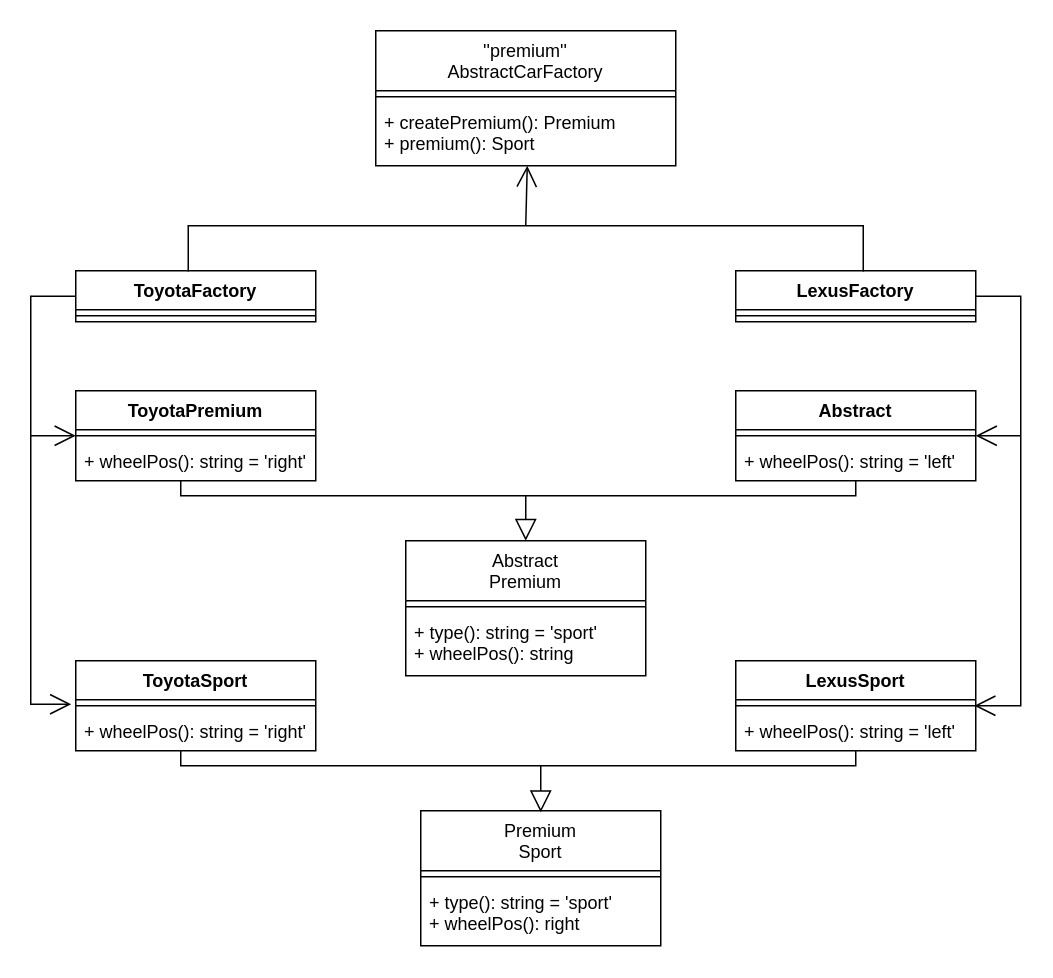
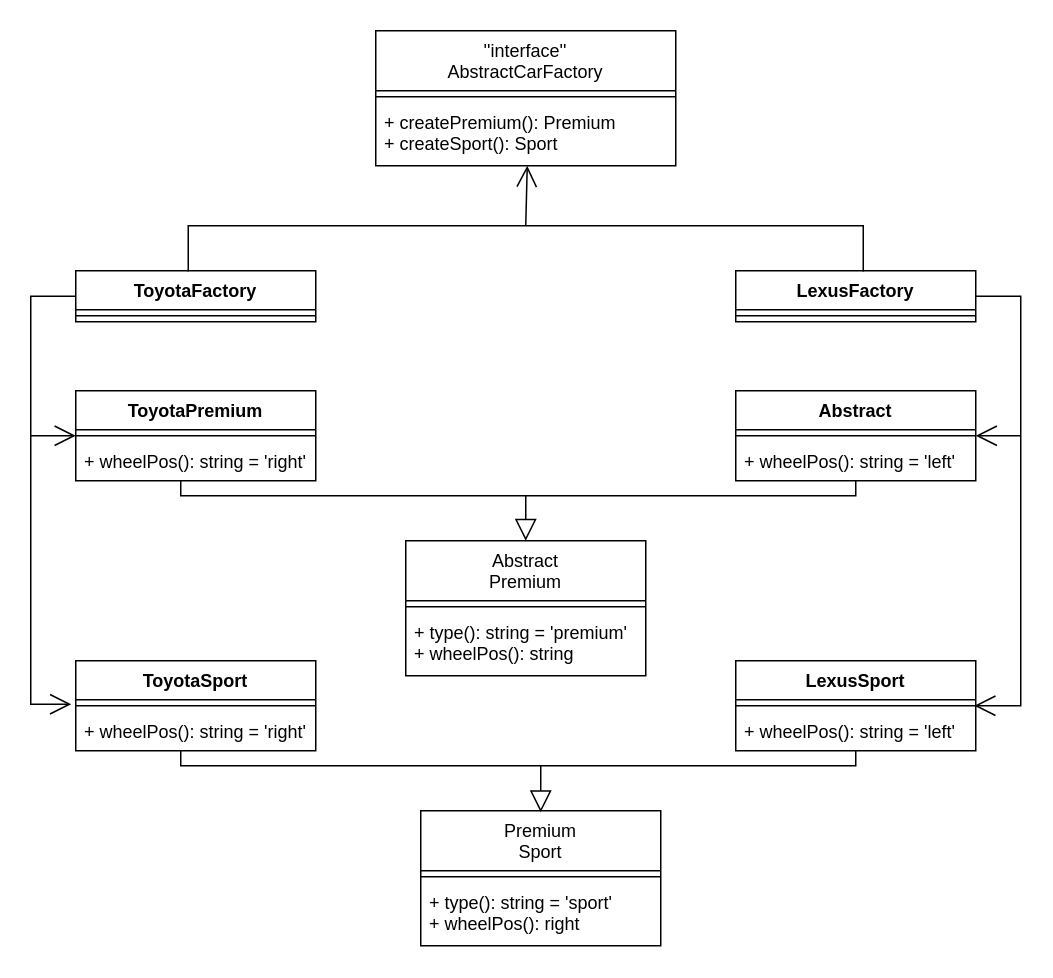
  <mxCell id="0" />
  <mxCell id="1" parent="0" />
- <mxCell id="2" value="''premium''&#10;AbstractCarFactory" style="swimlane;fontStyle=0;align=center;verticalAlign=top;childLayout=stackLayout;horizontal=1;startSize=40;horizontalStack=0;resizeParent=1;resizeParentMax=0;resizeLast=0;collapsible=1;marginBottom=0;" parent="1" vertex="1"><mxGeometry x="250" width="200" height="90" as="geometry" y="20" /></mxCell>
+ <mxCell id="2" value="''interface''&#10;AbstractCarFactory" style="swimlane;fontStyle=0;align=center;verticalAlign=top;childLayout=stackLayout;horizontal=1;startSize=40;horizontalStack=0;resizeParent=1;resizeParentMax=0;resizeLast=0;collapsible=1;marginBottom=0;" parent="1" vertex="1"><mxGeometry x="250" width="200" height="90" as="geometry" y="20" /></mxCell>
  <mxCell id="3" value="" style="line;strokeWidth=1;fillColor=none;align=left;verticalAlign=middle;spacingTop=-1;spacingLeft=3;spacingRight=3;rotatable=0;labelPosition=right;points=[];portConstraint=eastwest;" parent="2" vertex="1"><mxGeometry y="40" width="200" height="8" as="geometry" /></mxCell>
- <mxCell id="4" value="+ createPremium(): Premium&#10;+ premium(): Sport" style="text;strokeColor=none;fillColor=none;align=left;verticalAlign=top;spacingLeft=4;spacingRight=4;overflow=hidden;rotatable=0;points=[[0,0.5],[1,0.5]];portConstraint=eastwest;" parent="2" vertex="1"><mxGeometry y="48" width="200" height="42" as="geometry" /></mxCell>
+ <mxCell id="4" value="+ createPremium(): Premium&#10;+ createSport(): Sport" style="text;strokeColor=none;fillColor=none;align=left;verticalAlign=top;spacingLeft=4;spacingRight=4;overflow=hidden;rotatable=0;points=[[0,0.5],[1,0.5]];portConstraint=eastwest;" parent="2" vertex="1"><mxGeometry y="48" width="200" height="42" as="geometry" /></mxCell>
  <mxCell id="5" style="edgeStyle=orthogonalEdgeStyle;rounded=0;orthogonalLoop=1;jettySize=auto;html=1;startArrow=none;startFill=0;endArrow=open;endFill=0;startSize=12;endSize=12;entryX=-0.019;entryY=-0.192;entryDx=0;entryDy=0;entryPerimeter=0;exitX=0;exitY=0.5;exitDx=0;exitDy=0;" parent="1" source="6" target="16" edge="1"><mxGeometry relative="1" as="geometry"><mxPoint x="30" y="480" as="targetPoint" /><Array as="points"><mxPoint x="20" y="197" /><mxPoint x="20" y="469" /></Array></mxGeometry></mxCell>
  <mxCell id="6" value="ToyotaFactory" style="swimlane;fontStyle=1;align=center;verticalAlign=top;childLayout=stackLayout;horizontal=1;startSize=26;horizontalStack=0;resizeParent=1;resizeParentMax=0;resizeLast=0;collapsible=1;marginBottom=0;" parent="1" vertex="1"><mxGeometry x="50" y="180" width="160" height="34" as="geometry" /></mxCell>
  <mxCell id="7" value="" style="line;strokeWidth=1;fillColor=none;align=left;verticalAlign=middle;spacingTop=-1;spacingLeft=3;spacingRight=3;rotatable=0;labelPosition=right;points=[];portConstraint=eastwest;" parent="6" vertex="1"><mxGeometry y="26" width="160" height="8" as="geometry" /></mxCell>
  <mxCell id="8" style="edgeStyle=orthogonalEdgeStyle;rounded=0;orthogonalLoop=1;jettySize=auto;html=1;startArrow=none;startFill=0;endArrow=open;endFill=0;startSize=12;endSize=12;entryX=0.994;entryY=0.5;entryDx=0;entryDy=0;entryPerimeter=0;" parent="1" source="9" target="21" edge="1"><mxGeometry relative="1" as="geometry"><mxPoint x="680" y="480" as="targetPoint" /><Array as="points"><mxPoint x="680" y="197" /><mxPoint x="680" y="470" /></Array></mxGeometry></mxCell>
  <mxCell id="9" value="LexusFactory" style="swimlane;fontStyle=1;align=center;verticalAlign=top;childLayout=stackLayout;horizontal=1;startSize=26;horizontalStack=0;resizeParent=1;resizeParentMax=0;resizeLast=0;collapsible=1;marginBottom=0;" parent="1" vertex="1"><mxGeometry x="490" y="180" width="160" height="34" as="geometry" /></mxCell>
  <mxCell id="10" value="" style="line;strokeWidth=1;fillColor=none;align=left;verticalAlign=middle;spacingTop=-1;spacingLeft=3;spacingRight=3;rotatable=0;labelPosition=right;points=[];portConstraint=eastwest;" parent="9" vertex="1"><mxGeometry y="26" width="160" height="8" as="geometry" /></mxCell>
  <mxCell id="11" value="ToyotaPremium" style="swimlane;fontStyle=1;align=center;verticalAlign=top;childLayout=stackLayout;horizontal=1;startSize=26;horizontalStack=0;resizeParent=1;resizeParentMax=0;resizeLast=0;collapsible=1;marginBottom=0;" parent="1" vertex="1"><mxGeometry x="50" y="260" width="160" height="60" as="geometry" /></mxCell>
  <mxCell id="12" value="" style="line;strokeWidth=1;fillColor=none;align=left;verticalAlign=middle;spacingTop=-1;spacingLeft=3;spacingRight=3;rotatable=0;labelPosition=right;points=[];portConstraint=eastwest;" parent="11" vertex="1"><mxGeometry y="26" width="160" height="8" as="geometry" /></mxCell>
  <mxCell id="13" value="+ wheelPos(): string = 'right'" style="text;strokeColor=none;fillColor=none;align=left;verticalAlign=top;spacingLeft=4;spacingRight=4;overflow=hidden;rotatable=0;points=[[0,0.5],[1,0.5]];portConstraint=eastwest;" parent="11" vertex="1"><mxGeometry y="34" width="160" height="26" as="geometry" /></mxCell>
  <mxCell id="14" value="ToyotaSport" style="swimlane;fontStyle=1;align=center;verticalAlign=top;childLayout=stackLayout;horizontal=1;startSize=26;horizontalStack=0;resizeParent=1;resizeParentMax=0;resizeLast=0;collapsible=1;marginBottom=0;" parent="1" vertex="1"><mxGeometry x="50" y="440" width="160" height="60" as="geometry" /></mxCell>
  <mxCell id="15" value="" style="line;strokeWidth=1;fillColor=none;align=left;verticalAlign=middle;spacingTop=-1;spacingLeft=3;spacingRight=3;rotatable=0;labelPosition=right;points=[];portConstraint=eastwest;" parent="14" vertex="1"><mxGeometry y="26" width="160" height="8" as="geometry" /></mxCell>
  <mxCell id="16" value="+ wheelPos(): string = 'right'" style="text;strokeColor=none;fillColor=none;align=left;verticalAlign=top;spacingLeft=4;spacingRight=4;overflow=hidden;rotatable=0;points=[[0,0.5],[1,0.5]];portConstraint=eastwest;" parent="14" vertex="1"><mxGeometry y="34" width="160" height="26" as="geometry" /></mxCell>
  <mxCell id="17" value="Abstract" style="swimlane;fontStyle=1;align=center;verticalAlign=top;childLayout=stackLayout;horizontal=1;startSize=26;horizontalStack=0;resizeParent=1;resizeParentMax=0;resizeLast=0;collapsible=1;marginBottom=0;" parent="1" vertex="1"><mxGeometry x="490" y="260" width="160" height="60" as="geometry" /></mxCell>
  <mxCell id="18" value="" style="line;strokeWidth=1;fillColor=none;align=left;verticalAlign=middle;spacingTop=-1;spacingLeft=3;spacingRight=3;rotatable=0;labelPosition=right;points=[];portConstraint=eastwest;" parent="17" vertex="1"><mxGeometry y="26" width="160" height="8" as="geometry" /></mxCell>
  <mxCell id="19" value="+ wheelPos(): string = 'left'" style="text;strokeColor=none;fillColor=none;align=left;verticalAlign=top;spacingLeft=4;spacingRight=4;overflow=hidden;rotatable=0;points=[[0,0.5],[1,0.5]];portConstraint=eastwest;" parent="17" vertex="1"><mxGeometry y="34" width="160" height="26" as="geometry" /></mxCell>
  <mxCell id="20" value="LexusSport" style="swimlane;fontStyle=1;align=center;verticalAlign=top;childLayout=stackLayout;horizontal=1;startSize=26;horizontalStack=0;resizeParent=1;resizeParentMax=0;resizeLast=0;collapsible=1;marginBottom=0;" parent="1" vertex="1"><mxGeometry x="490" y="440" width="160" height="60" as="geometry" /></mxCell>
  <mxCell id="21" value="" style="line;strokeWidth=1;fillColor=none;align=left;verticalAlign=middle;spacingTop=-1;spacingLeft=3;spacingRight=3;rotatable=0;labelPosition=right;points=[];portConstraint=eastwest;" parent="20" vertex="1"><mxGeometry y="26" width="160" height="8" as="geometry" /></mxCell>
  <mxCell id="22" value="+ wheelPos(): string = 'left'" style="text;strokeColor=none;fillColor=none;align=left;verticalAlign=top;spacingLeft=4;spacingRight=4;overflow=hidden;rotatable=0;points=[[0,0.5],[1,0.5]];portConstraint=eastwest;" parent="20" vertex="1"><mxGeometry y="34" width="160" height="26" as="geometry" /></mxCell>
  <mxCell id="23" value="Abstract&#10;Premium" style="swimlane;fontStyle=0;align=center;verticalAlign=top;childLayout=stackLayout;horizontal=1;startSize=40;horizontalStack=0;resizeParent=1;resizeParentMax=0;resizeLast=0;collapsible=1;marginBottom=0;" parent="1" vertex="1"><mxGeometry x="270" y="360" width="160" height="90" as="geometry" /></mxCell>
  <mxCell id="24" value="" style="line;strokeWidth=1;fillColor=none;align=left;verticalAlign=middle;spacingTop=-1;spacingLeft=3;spacingRight=3;rotatable=0;labelPosition=right;points=[];portConstraint=eastwest;" parent="23" vertex="1"><mxGeometry y="40" width="160" height="8" as="geometry" /></mxCell>
- <mxCell id="25" value="+ type(): string = 'sport'&#10;+ wheelPos(): string" style="text;strokeColor=none;fillColor=none;align=left;verticalAlign=top;spacingLeft=4;spacingRight=4;overflow=hidden;rotatable=0;points=[[0,0.5],[1,0.5]];portConstraint=eastwest;" parent="23" vertex="1"><mxGeometry y="48" width="160" height="42" as="geometry" /></mxCell>
+ <mxCell id="25" value="+ type(): string = 'premium'&#10;+ wheelPos(): string" style="text;strokeColor=none;fillColor=none;align=left;verticalAlign=top;spacingLeft=4;spacingRight=4;overflow=hidden;rotatable=0;points=[[0,0.5],[1,0.5]];portConstraint=eastwest;" parent="23" vertex="1"><mxGeometry y="48" width="160" height="42" as="geometry" /></mxCell>
  <mxCell id="26" value="Premium&#10;Sport" style="swimlane;fontStyle=0;align=center;verticalAlign=top;childLayout=stackLayout;horizontal=1;startSize=40;horizontalStack=0;resizeParent=1;resizeParentMax=0;resizeLast=0;collapsible=1;marginBottom=0;" parent="1" vertex="1"><mxGeometry x="280" y="540" width="160" height="90" as="geometry" /></mxCell>
  <mxCell id="27" value="" style="line;strokeWidth=1;fillColor=none;align=left;verticalAlign=middle;spacingTop=-1;spacingLeft=3;spacingRight=3;rotatable=0;labelPosition=right;points=[];portConstraint=eastwest;" parent="26" vertex="1"><mxGeometry y="40" width="160" height="8" as="geometry" /></mxCell>
  <mxCell id="28" value="+ type(): string = 'sport'&#10;+ wheelPos(): right" style="text;strokeColor=none;fillColor=none;align=left;verticalAlign=top;spacingLeft=4;spacingRight=4;overflow=hidden;rotatable=0;points=[[0,0.5],[1,0.5]];portConstraint=eastwest;" parent="26" vertex="1"><mxGeometry y="48" width="160" height="42" as="geometry" /></mxCell>
  <mxCell id="29" value="" style="shape=partialRectangle;whiteSpace=wrap;html=1;bottom=1;right=1;left=1;top=0;fillColor=none;routingCenterX=-0.5;" parent="1" vertex="1"><mxGeometry x="120" y="320" width="450" height="10" as="geometry" /></mxCell>
  <mxCell id="30" value="" style="shape=partialRectangle;whiteSpace=wrap;html=1;bottom=1;right=1;left=1;top=0;fillColor=none;routingCenterX=-0.5;" parent="1" vertex="1"><mxGeometry x="120" y="500" width="450" height="10" as="geometry" /></mxCell>
  <mxCell id="31" value="" style="html=1;verticalAlign=bottom;startArrow=none;startFill=0;endArrow=block;startSize=8;entryX=0.5;entryY=0;entryDx=0;entryDy=0;endFill=0;endSize=12;" parent="1" target="23" edge="1"><mxGeometry x="-0.734" y="17" width="60" relative="1" as="geometry"><mxPoint x="350" y="330" as="sourcePoint" /><mxPoint x="440" y="350" as="targetPoint" /><mxPoint as="offset" /></mxGeometry></mxCell>
  <mxCell id="32" value="" style="html=1;verticalAlign=bottom;startArrow=none;startFill=0;endArrow=block;startSize=8;entryX=0.5;entryY=0;entryDx=0;entryDy=0;endFill=0;endSize=12;" parent="1" edge="1"><mxGeometry x="-0.734" y="17" width="60" relative="1" as="geometry"><mxPoint x="360" y="510" as="sourcePoint" /><mxPoint x="360" y="541" as="targetPoint" /><mxPoint as="offset" /></mxGeometry></mxCell>
  <mxCell id="33" value="" style="html=1;verticalAlign=bottom;startArrow=none;startFill=0;endArrow=open;startSize=8;entryX=0;entryY=0.5;entryDx=0;entryDy=0;endFill=0;endSize=12;" parent="1" target="11" edge="1"><mxGeometry x="-0.734" y="17" width="60" relative="1" as="geometry"><mxPoint x="20" y="290" as="sourcePoint" /><mxPoint x="360" y="370" as="targetPoint" /><mxPoint as="offset" /></mxGeometry></mxCell>
  <mxCell id="34" value="" style="html=1;verticalAlign=bottom;startArrow=none;startFill=0;endArrow=open;startSize=8;endFill=0;endSize=12;" parent="1" edge="1"><mxGeometry x="-0.734" y="17" width="60" relative="1" as="geometry"><mxPoint x="680" y="290" as="sourcePoint" /><mxPoint x="650" y="290" as="targetPoint" /><mxPoint as="offset" /></mxGeometry></mxCell>
  <mxCell id="35" value="" style="shape=partialRectangle;whiteSpace=wrap;html=1;bottom=1;right=1;left=1;top=0;fillColor=none;routingCenterX=-0.5;direction=west;" parent="1" vertex="1"><mxGeometry x="125" y="150" width="450" height="30" as="geometry" /></mxCell>
  <mxCell id="36" value="" style="html=1;verticalAlign=bottom;startArrow=none;startFill=0;endArrow=open;startSize=8;endFill=0;endSize=12;exitX=0.5;exitY=1;exitDx=0;exitDy=0;" parent="1" source="35" edge="1"><mxGeometry x="-0.734" y="17" width="60" relative="1" as="geometry"><mxPoint x="360" y="340" as="sourcePoint" /><mxPoint x="351" y="110" as="targetPoint" /><mxPoint as="offset" /></mxGeometry></mxCell>
